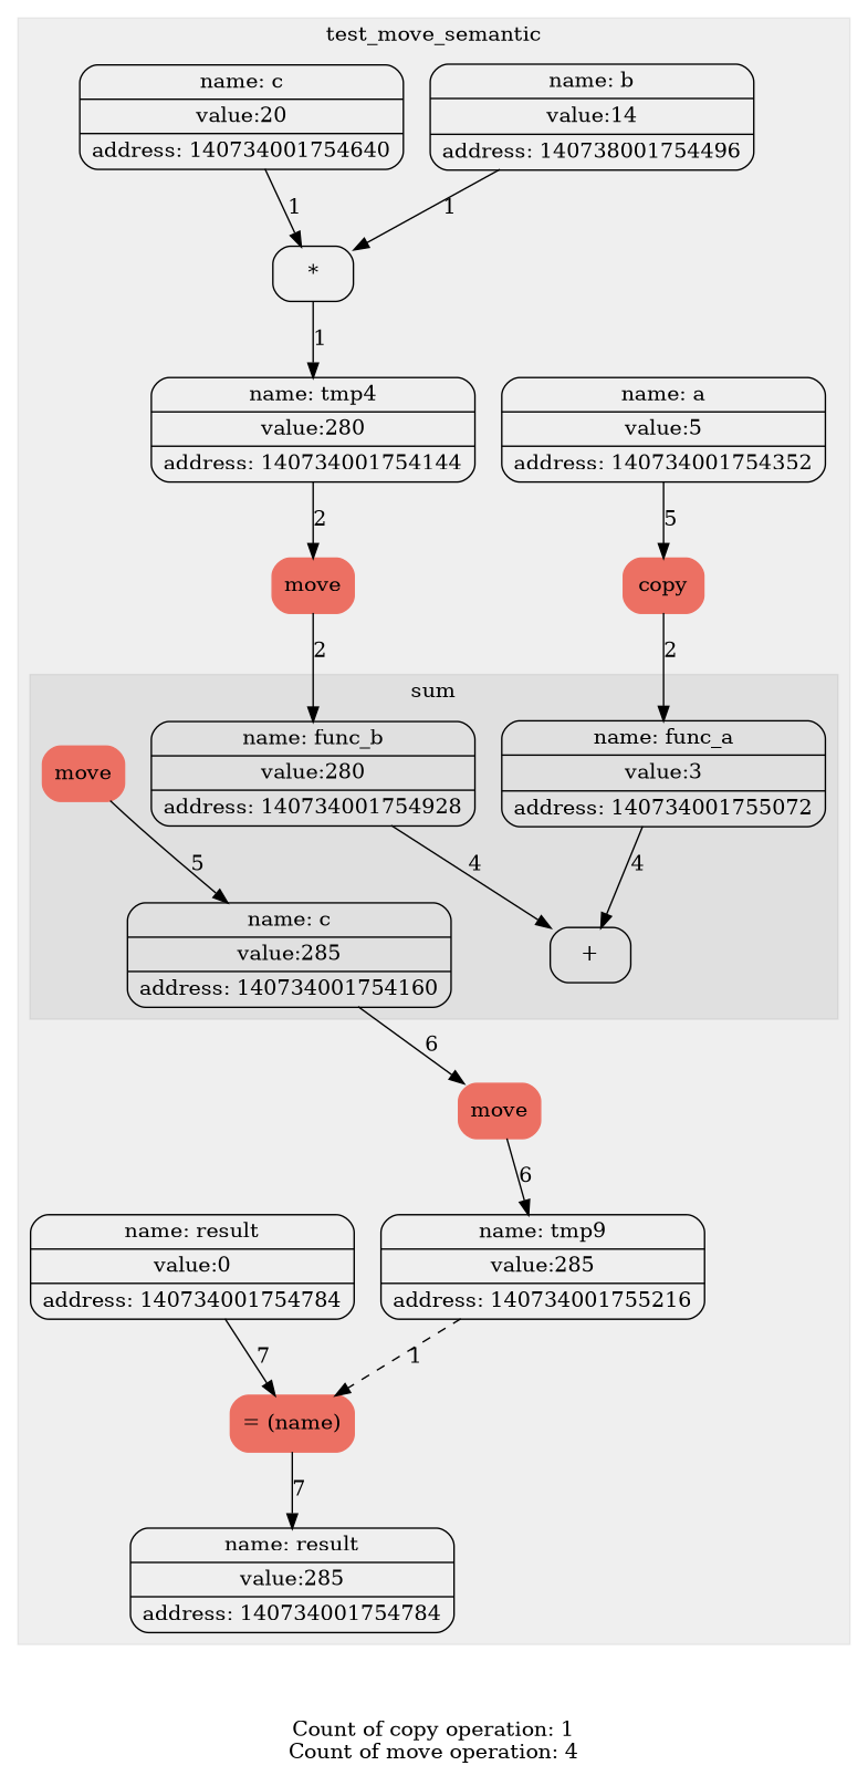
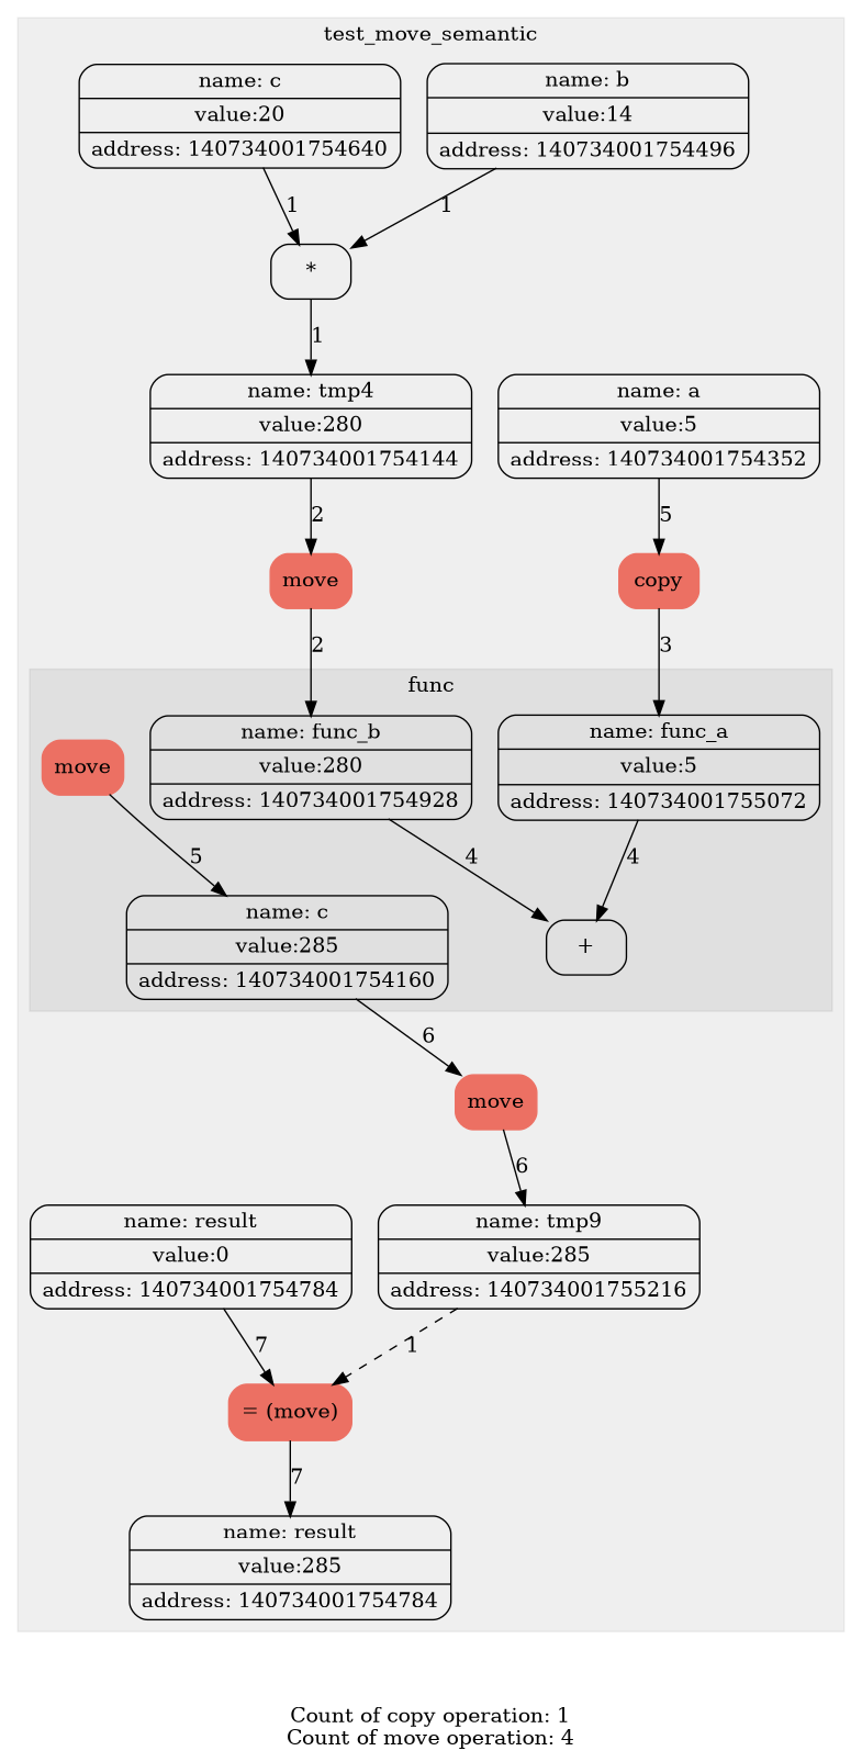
  digraph {
    label="Count of copy operation: 1\nCount of move operation: 4"
    trankdir=HR
    node [shape=Mrecord]
    n1 [label="{ {name: func_b} | {value:280} | {address: 140734001754928}} "]
    n2 [label="+"]
-   n3 [label="{ {name: func_a} | {value:3} | {address: 140734001755072}} "]
+   n3 [label="{ {name: func_a} | {value:5} | {address: 140734001755072}} "]
    n4 [color="#EC7063" label=move style=filled]
    n5 [label="{ {name: c} | {value:285} | {address: 140734001754160}} "]
    n6 [label="{ {name: a} | {value:5} | {address: 140734001754352}} "]
    n7 [color="#EC7063" label=copy style=filled]
-   n8 [label="{ {name: b} | {value:14} | {address: 140738001754496}} "]
+   n8 [label="{ {name: b} | {value:14} | {address: 140734001754496}} "]
    n9 [label="*"]
    n10 [label="{ {name: c} | {value:20} | {address: 140734001754640}} "]
    n11 [label="{ {name: result} | {value:0} | {address: 140734001754784}} "]
-   n12 [color="#EC7063" label="= (name)" style=filled]
+   n12 [color="#EC7063" label="= (move)" style=filled]
    n13 [label="{ {name: tmp4} | {value:280} | {address: 140734001754144}} "]
    n14 [color="#EC7063" label=move style=filled]
    n15 [color="#EC7063" label=move style=filled]
    n16 [label="{ {name: tmp9} | {value:285} | {address: 140734001755216}} "]
    n17 [label="{ {name: result} | {value:285} | {address: 140734001754784}} "]
    subgraph cluster_1 {
      color="#00000010"
      label=test_move_semantic
      style=filled
      n6
      n7
      n8
      n9
      n10
      n11
      n12
      n13
      n14
      n15
      n16
      n17
      subgraph cluster_2 {
        color="#00000010"
-       label=sum
+       label=func
        style=filled
        n1
        n2
        n3
        n4
        n5
      }
    }
    n1 -> n2 [label=4]
    n3 -> n2 [label=4]
    n4 -> n5 [label=5]
    n5 -> n15 [label=6]
    n6 -> n7 [label=5]
-   n7 -> n3 [label=2]
+   n7 -> n3 [label=3]
    n8 -> n9 [label=1]
    n9 -> n13 [label=1]
    n10 -> n9 [label=1]
    n11 -> n12 [label=7]
    n12 -> n17 [label=7]
    n13 -> n14 [label=2]
    n14 -> n1 [label=2]
    n15 -> n16 [label=6]
    n16 -> n12 [label=1 style=dashed]
  }
